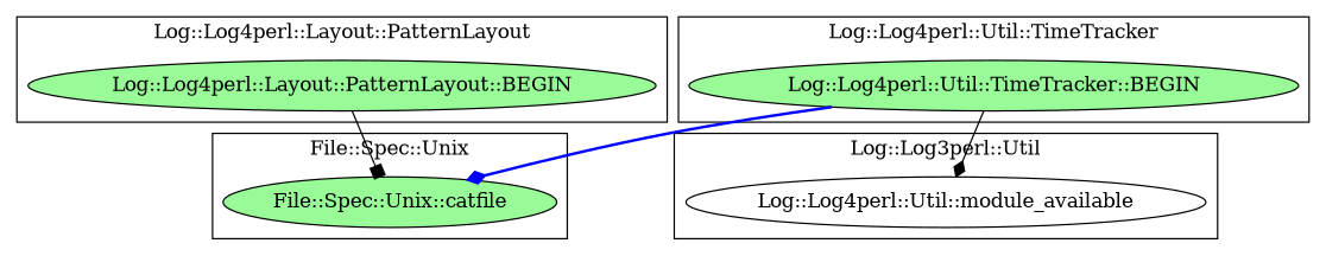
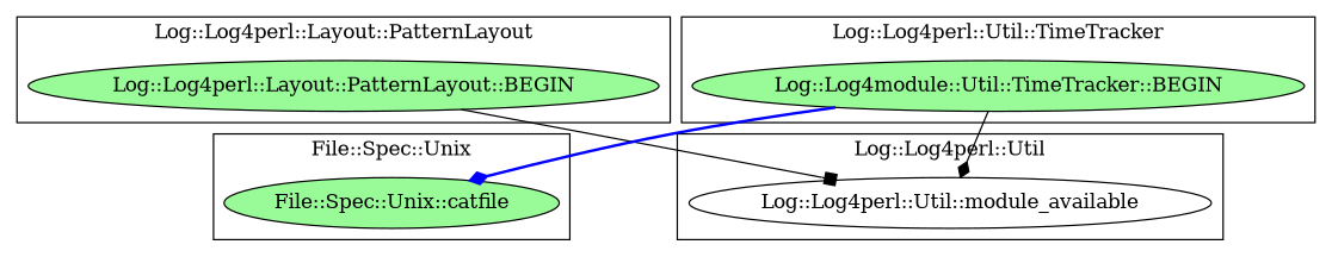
  digraph {
    node [fillcolor=palegreen style=filled]
    edge [arrowhead=diamond color=black style=solid]
    "File::Spec::Unix::catfile"
    "Log::Log4perl::Layout::PatternLayout::BEGIN"
-   "Log::Log4perl::Util::TimeTracker::BEGIN"
+   "Log::Log4perl::Util::TimeTracker::BEGIN" [label="Log::Log4module::Util::TimeTracker::BEGIN"]
    "Log::Log4perl::Util::module_available" [fillcolor=white]
    subgraph cluster_1 {
      label="File::Spec::Unix"
      "File::Spec::Unix::catfile"
    }
    subgraph cluster_2 {
      label="Log::Log4perl::Layout::PatternLayout"
      "Log::Log4perl::Layout::PatternLayout::BEGIN"
    }
    subgraph cluster_3 {
      label="Log::Log4perl::Util::TimeTracker"
      "Log::Log4perl::Util::TimeTracker::BEGIN"
    }
    subgraph cluster_4 {
-     label="Log::Log3perl::Util"
+     label="Log::Log4perl::Util"
      "Log::Log4perl::Util::module_available"
    }
-   "Log::Log4perl::Layout::PatternLayout::BEGIN" -> "File::Spec::Unix::catfile" [arrowhead=box]
+   "Log::Log4perl::Layout::PatternLayout::BEGIN" -> "Log::Log4perl::Util::module_available" [arrowhead=box]
    "Log::Log4perl::Util::TimeTracker::BEGIN" -> "File::Spec::Unix::catfile" [color=blue style=bold]
    "Log::Log4perl::Util::TimeTracker::BEGIN" -> "Log::Log4perl::Util::module_available"
  }
